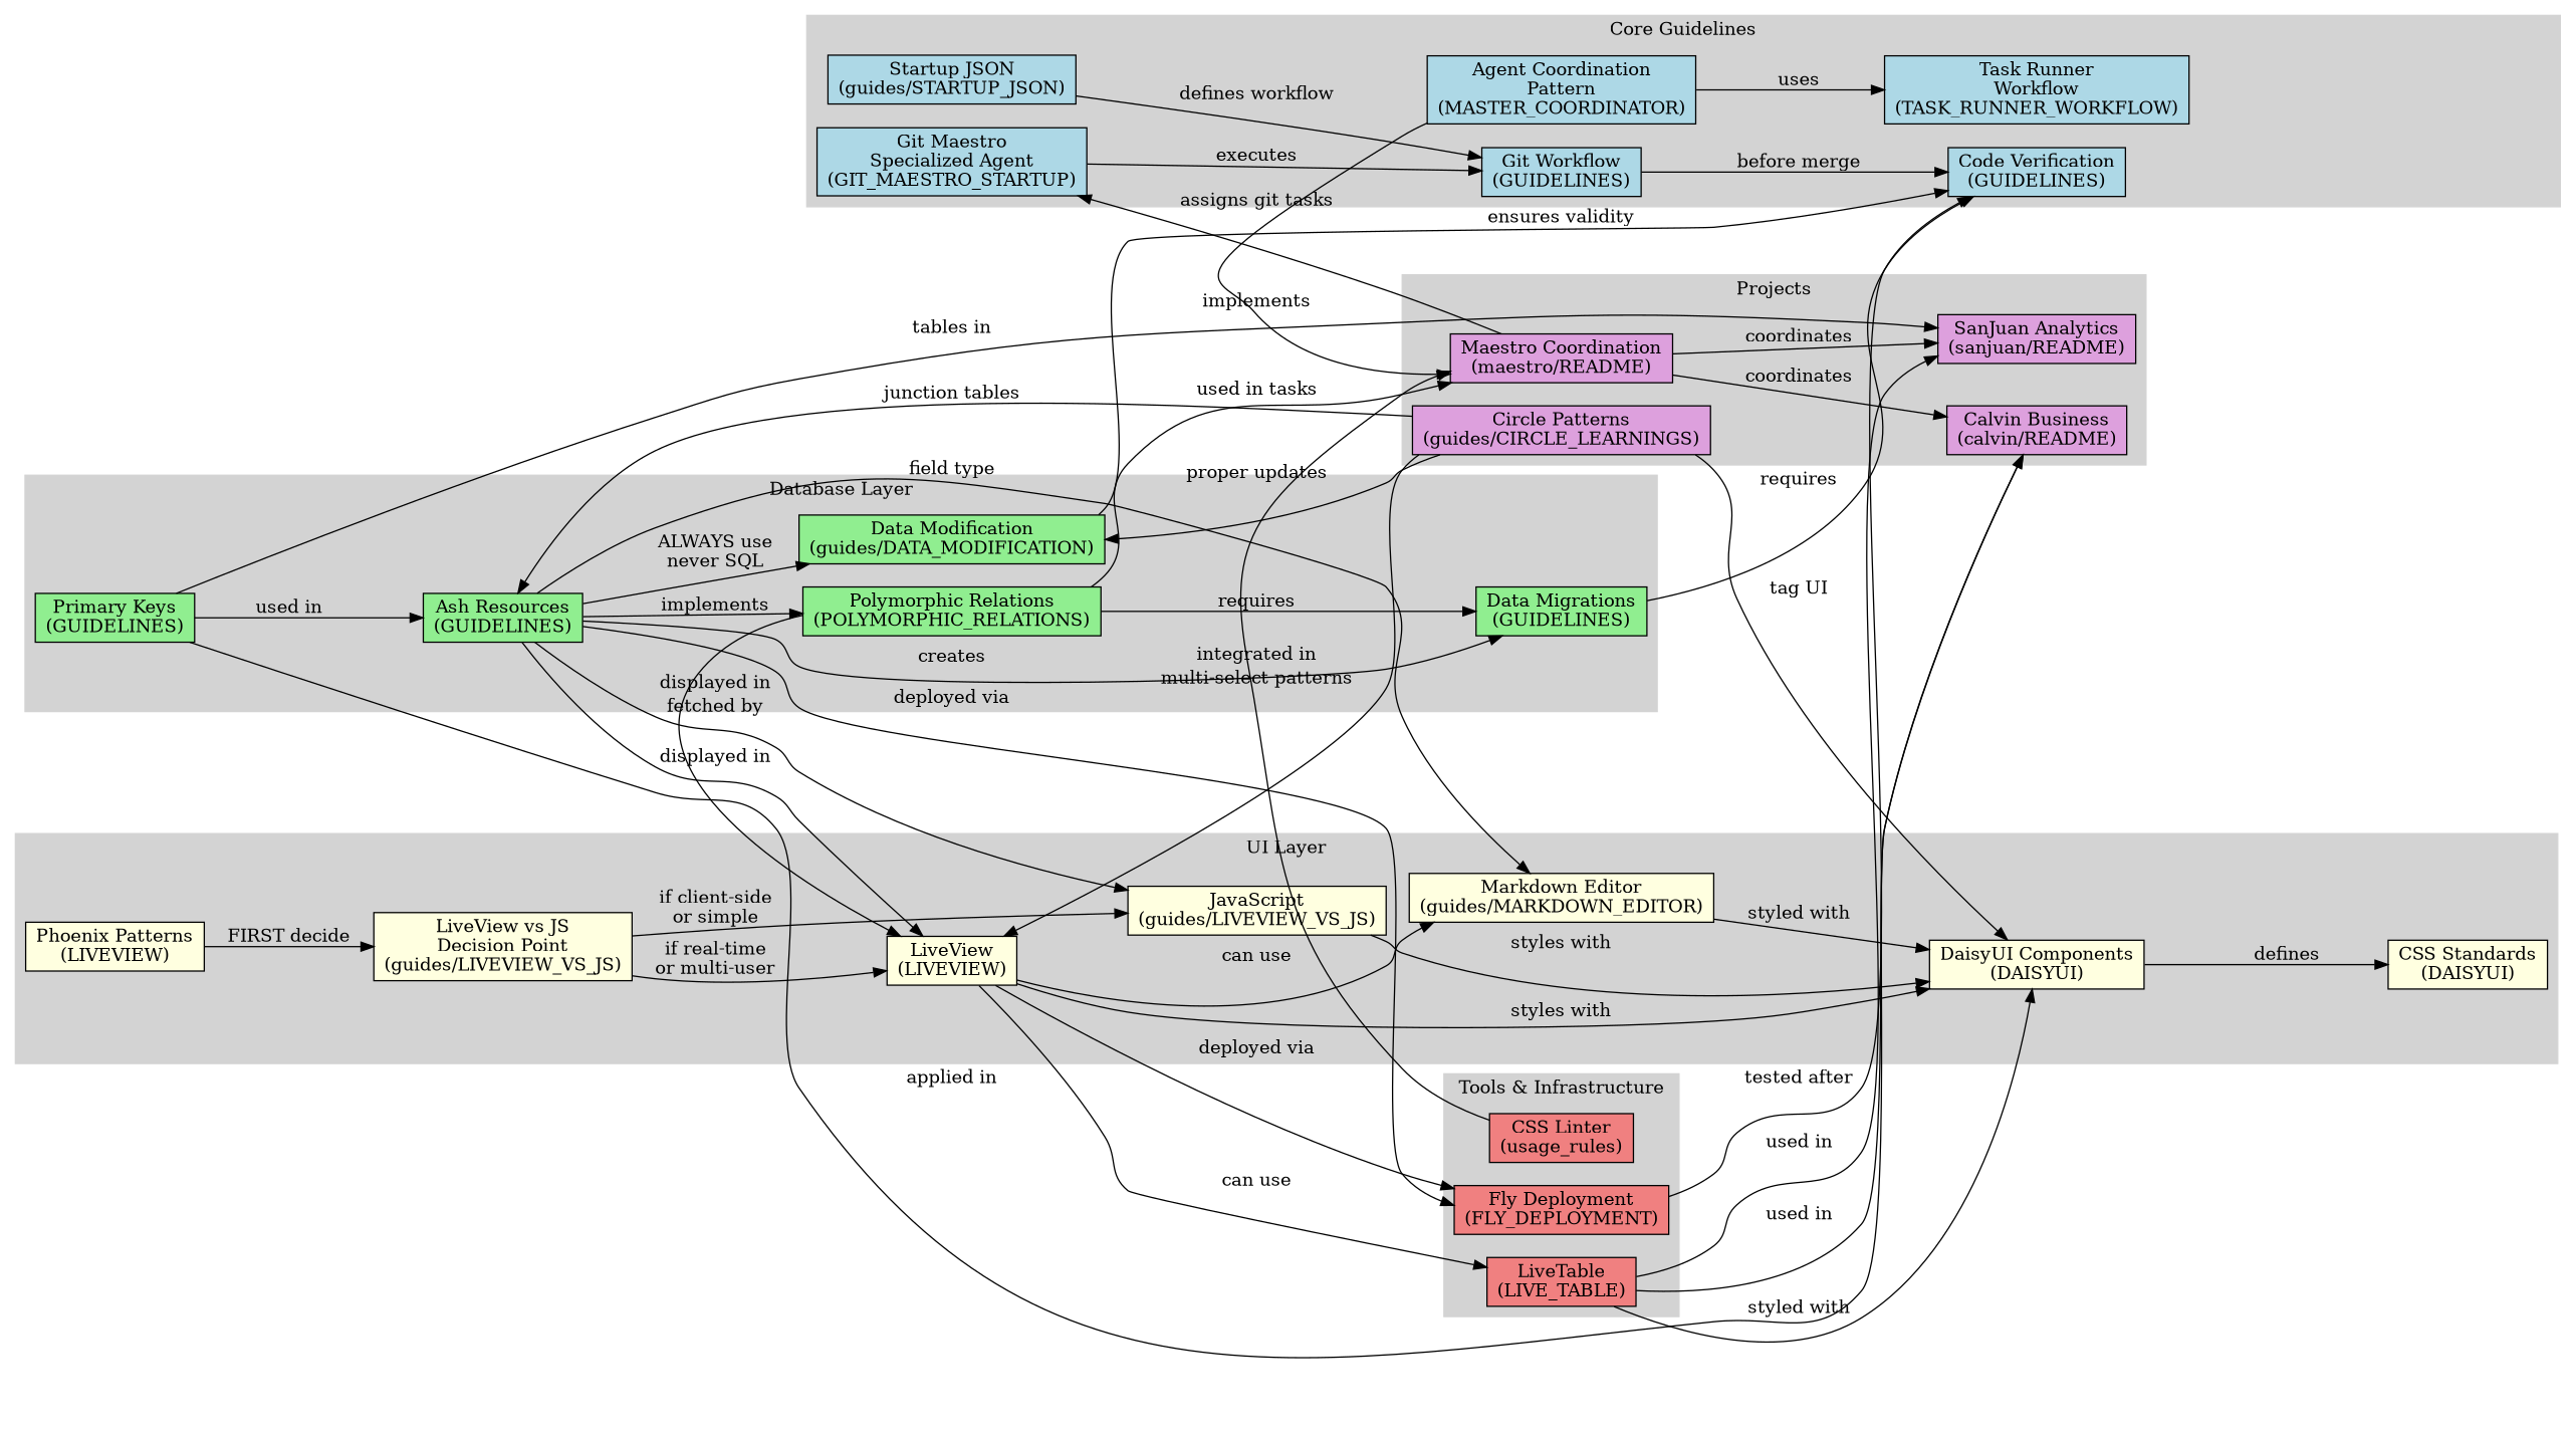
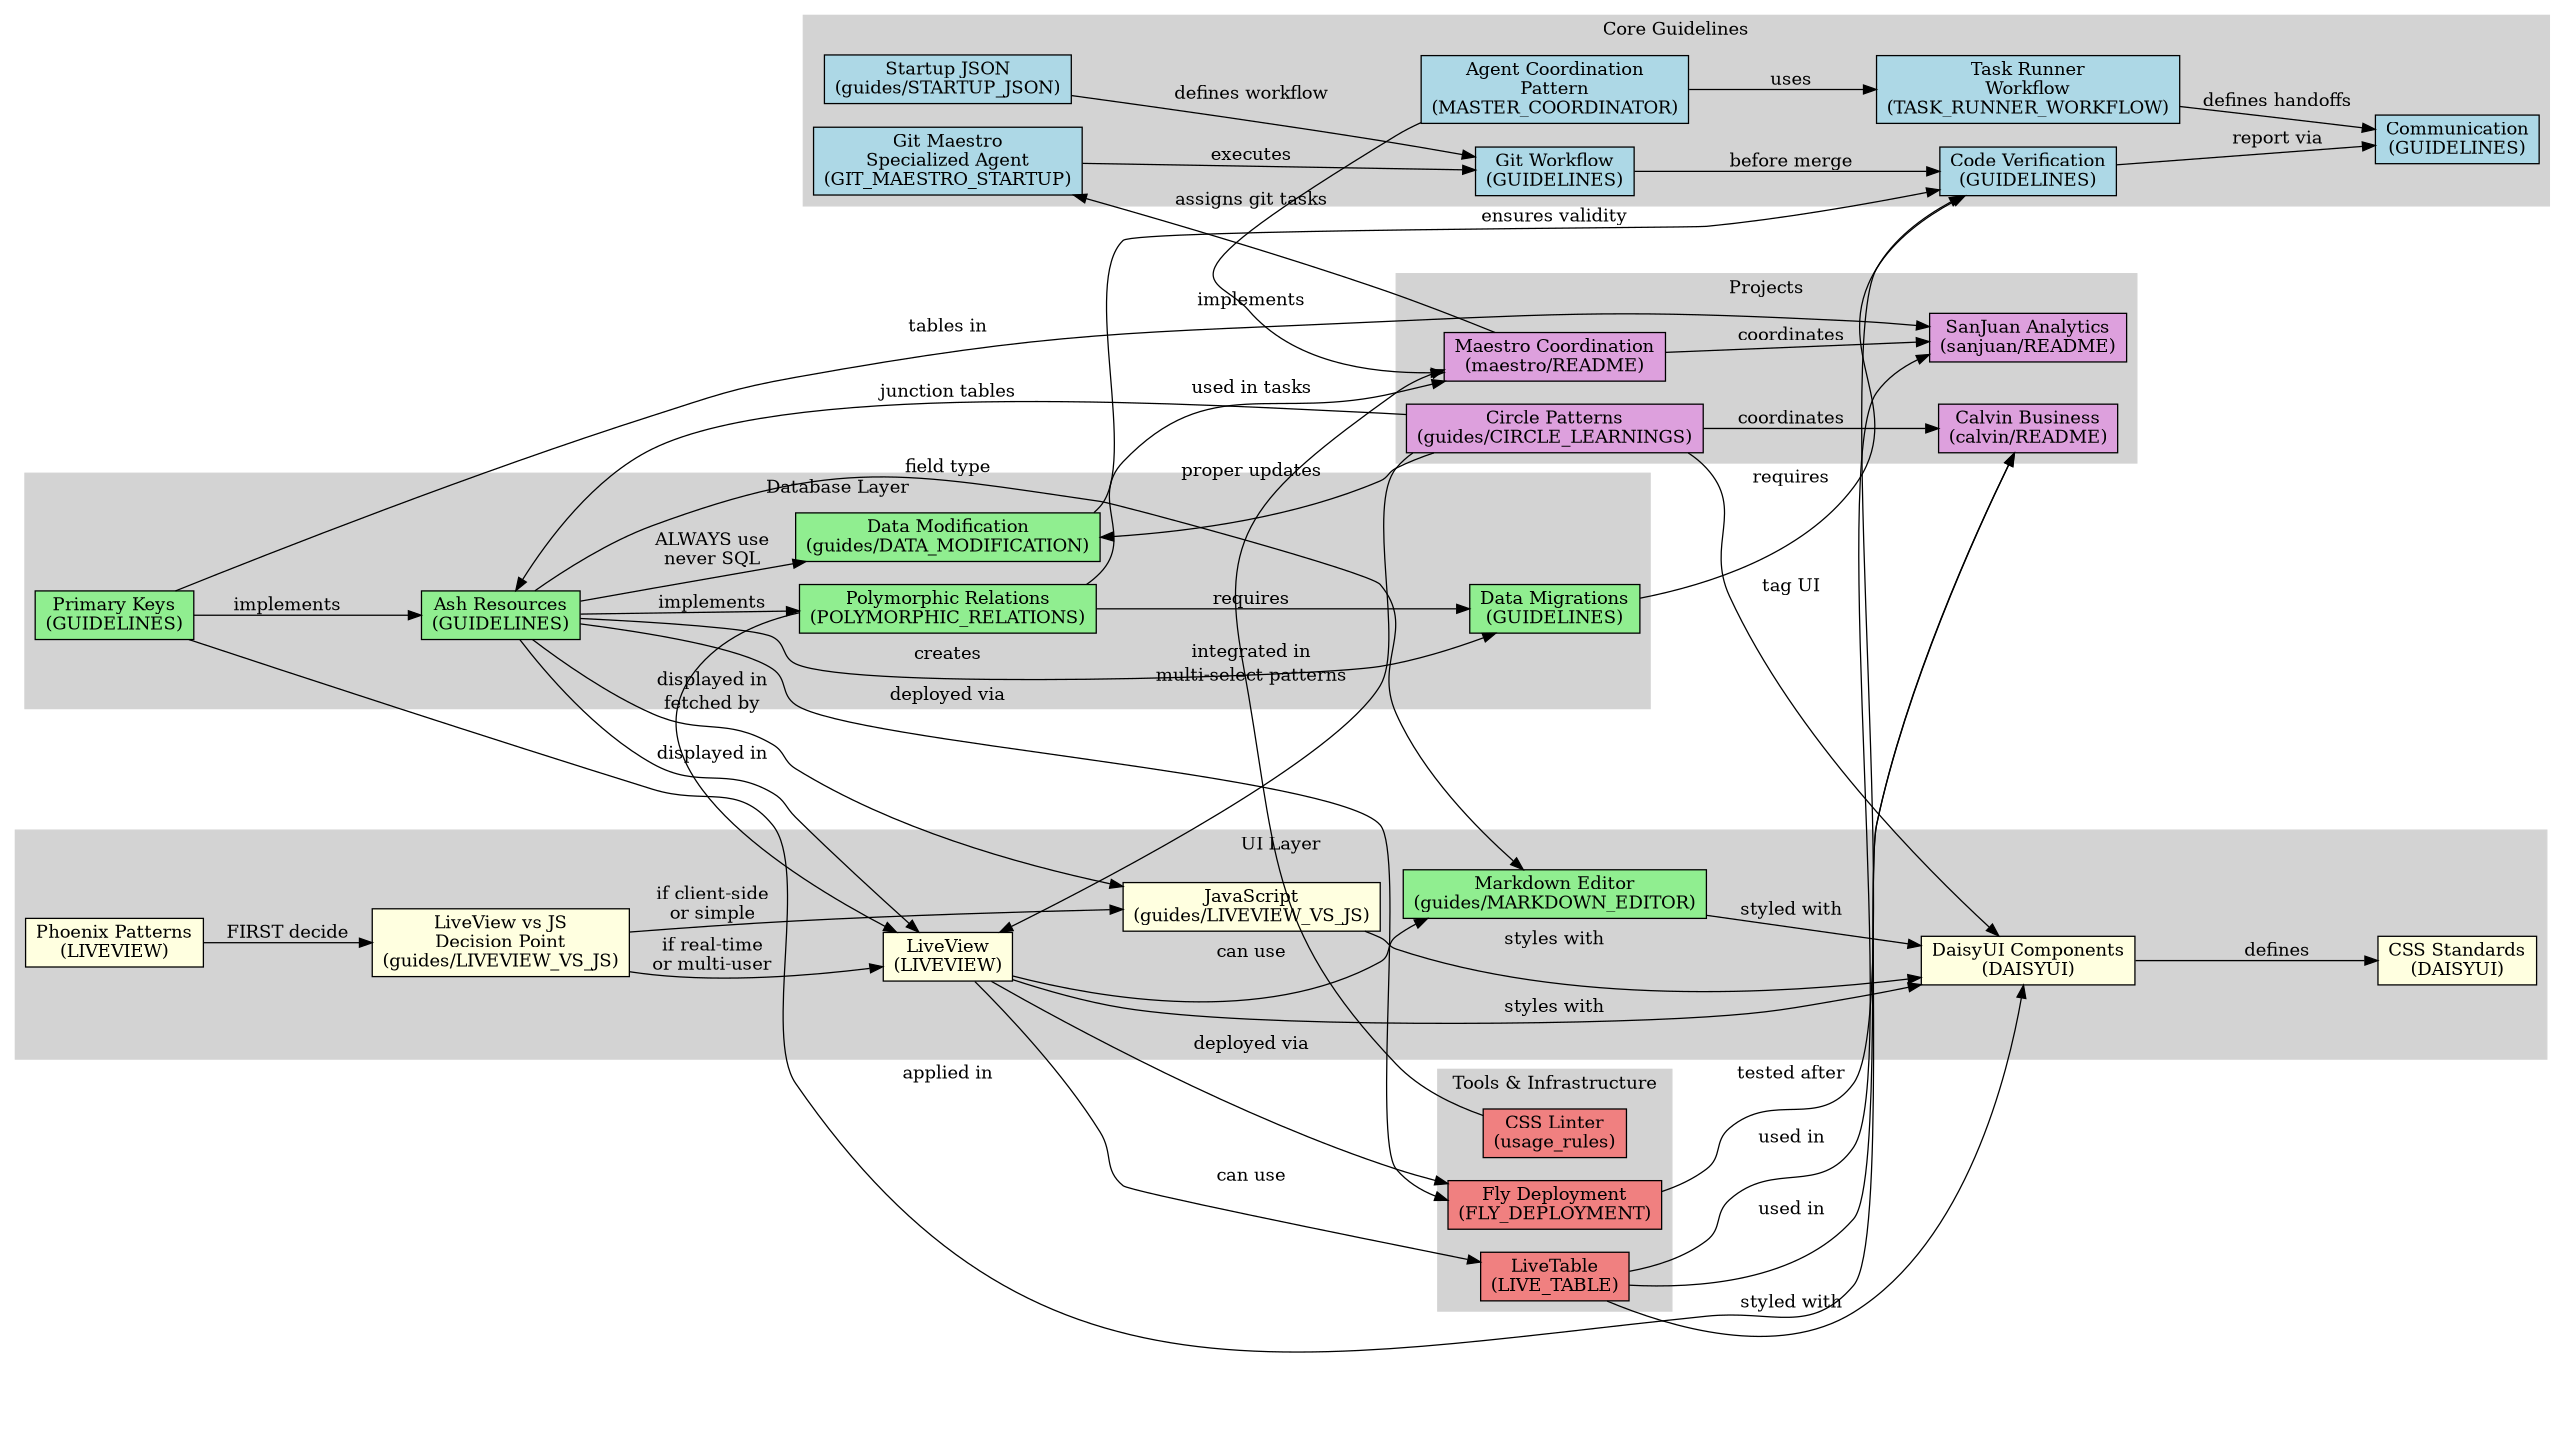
  digraph {
    rankdir=LR
    node [fillcolor=lightblue shape=box style=filled]
    n1 [label="Git Workflow\n(GUIDELINES)"]
    n2 [label="Git Maestro\nSpecialized Agent\n(GIT_MAESTRO_STARTUP)"]
    n3 [label="Code Verification\n(GUIDELINES)"]
+   n4 [label="Communication\n(GUIDELINES)"]
    n5 [label="Startup JSON\n(guides/STARTUP_JSON)"]
    n6 [label="Task Runner\nWorkflow\n(TASK_RUNNER_WORKFLOW)"]
    n7 [label="Agent Coordination\nPattern\n(MASTER_COORDINATOR)"]
    n8 [fillcolor=lightgreen label="Primary Keys\n(GUIDELINES)"]
    n9 [fillcolor=lightgreen label="Ash Resources\n(GUIDELINES)"]
    n10 [fillcolor=lightgreen label="Polymorphic Relations\n(POLYMORPHIC_RELATIONS)"]
    n11 [fillcolor=lightgreen label="Data Migrations\n(GUIDELINES)"]
    n12 [fillcolor=lightgreen label="Data Modification\n(guides/DATA_MODIFICATION)"]
    n13 [fillcolor=lightyellow label="Phoenix Patterns\n(LIVEVIEW)"]
    n14 [fillcolor=lightyellow label="LiveView vs JS\nDecision Point\n(guides/LIVEVIEW_VS_JS)"]
    n15 [fillcolor=lightyellow label="LiveView\n(LIVEVIEW)"]
    n16 [fillcolor=lightyellow label="JavaScript\n(guides/LIVEVIEW_VS_JS)"]
    n17 [fillcolor=lightyellow label="DaisyUI Components\n(DAISYUI)"]
    n18 [fillcolor=lightyellow label="CSS Standards\n(DAISYUI)"]
-   n19 [fillcolor=lightyellow label="Markdown Editor\n(guides/MARKDOWN_EDITOR)"]
+   n19 [fillcolor=lightgreen label="Markdown Editor\n(guides/MARKDOWN_EDITOR)"]
    n20 [fillcolor=lightcoral label="CSS Linter\n(usage_rules)"]
    n21 [fillcolor=lightcoral label="LiveTable\n(LIVE_TABLE)"]
    n22 [fillcolor=lightcoral label="Fly Deployment\n(FLY_DEPLOYMENT)"]
    n23 [fillcolor=plum label="Calvin Business\n(calvin/README)"]
    n24 [fillcolor=plum label="SanJuan Analytics\n(sanjuan/README)"]
    n25 [fillcolor=plum label="Maestro Coordination\n(maestro/README)"]
    n26 [fillcolor=plum label="Circle Patterns\n(guides/CIRCLE_LEARNINGS)"]
    subgraph cluster_1 {
      color=lightgrey
      label="Core Guidelines"
      style=filled
      n1
      n2
      n3
+     n4
      n5
      n6
      n7
    }
    subgraph cluster_2 {
      color=lightgrey
      label="Database Layer"
      style=filled
      n8
      n9
      n10
      n11
      n12
    }
    subgraph cluster_3 {
      color=lightgrey
      label="UI Layer"
      style=filled
      n13
      n14
      n15
      n16
      n17
      n18
      n19
    }
    subgraph cluster_4 {
      color=lightgrey
      label="Tools & Infrastructure"
      style=filled
      n20
      n21
      n22
    }
    subgraph cluster_5 {
      color=lightgrey
      label=Projects
      style=filled
      n23
      n24
      n25
      n26
    }
    n1 -> n3 [label="before merge"]
    n2 -> n1 [label=executes]
+   n3 -> n4 [label="report via"]
    n5 -> n1 [label="defines workflow"]
+   n6 -> n4 [label="defines handoffs"]
    n7 -> n6 [label=uses]
    n7 -> n25 [label=implements]
-   n8 -> n9 [label="used in"]
+   n8 -> n9 [label=implements]
    n8 -> n23 [label="applied in"]
    n8 -> n24 [label="tables in"]
    n9 -> n10 [label=implements]
    n9 -> n11 [label=creates]
    n9 -> n12 [label="ALWAYS use\nnever SQL"]
    n9 -> n15 [label="displayed in"]
    n9 -> n16 [label="fetched by"]
    n9 -> n19 [label="field type"]
    n9 -> n22 [label="deployed via"]
    n10 -> n11 [label=requires]
    n10 -> n15 [label="displayed in"]
    n10 -> n25 [label="used in tasks"]
    n11 -> n3 [label=requires]
    n12 -> n3 [label="ensures validity"]
    n13 -> n14 [label="FIRST decide"]
    n14 -> n15 [label="if real-time\nor multi-user"]
    n14 -> n16 [label="if client-side\nor simple"]
    n15 -> n17 [label="styles with"]
    n15 -> n19 [label="can use"]
    n15 -> n21 [label="can use"]
    n15 -> n22 [label="deployed via"]
    n16 -> n17 [label="styles with"]
    n17 -> n18 [label=defines]
    n19 -> n17 [label="styled with"]
    n20 -> n25 [label="integrated in"]
    n21 -> n17 [label="styled with"]
    n21 -> n23 [label="used in"]
    n21 -> n24 [label="used in"]
    n22 -> n3 [label="tested after"]
    n25 -> n2 [label="assigns git tasks"]
-   n25 -> n23 [label=coordinates]
+   n26 -> n23 [label=coordinates]
    n25 -> n24 [label=coordinates]
    n26 -> n9 [label="junction tables"]
    n26 -> n12 [label="proper updates"]
    n26 -> n15 [label="multi-select patterns"]
    n26 -> n17 [label="tag UI"]
  }
